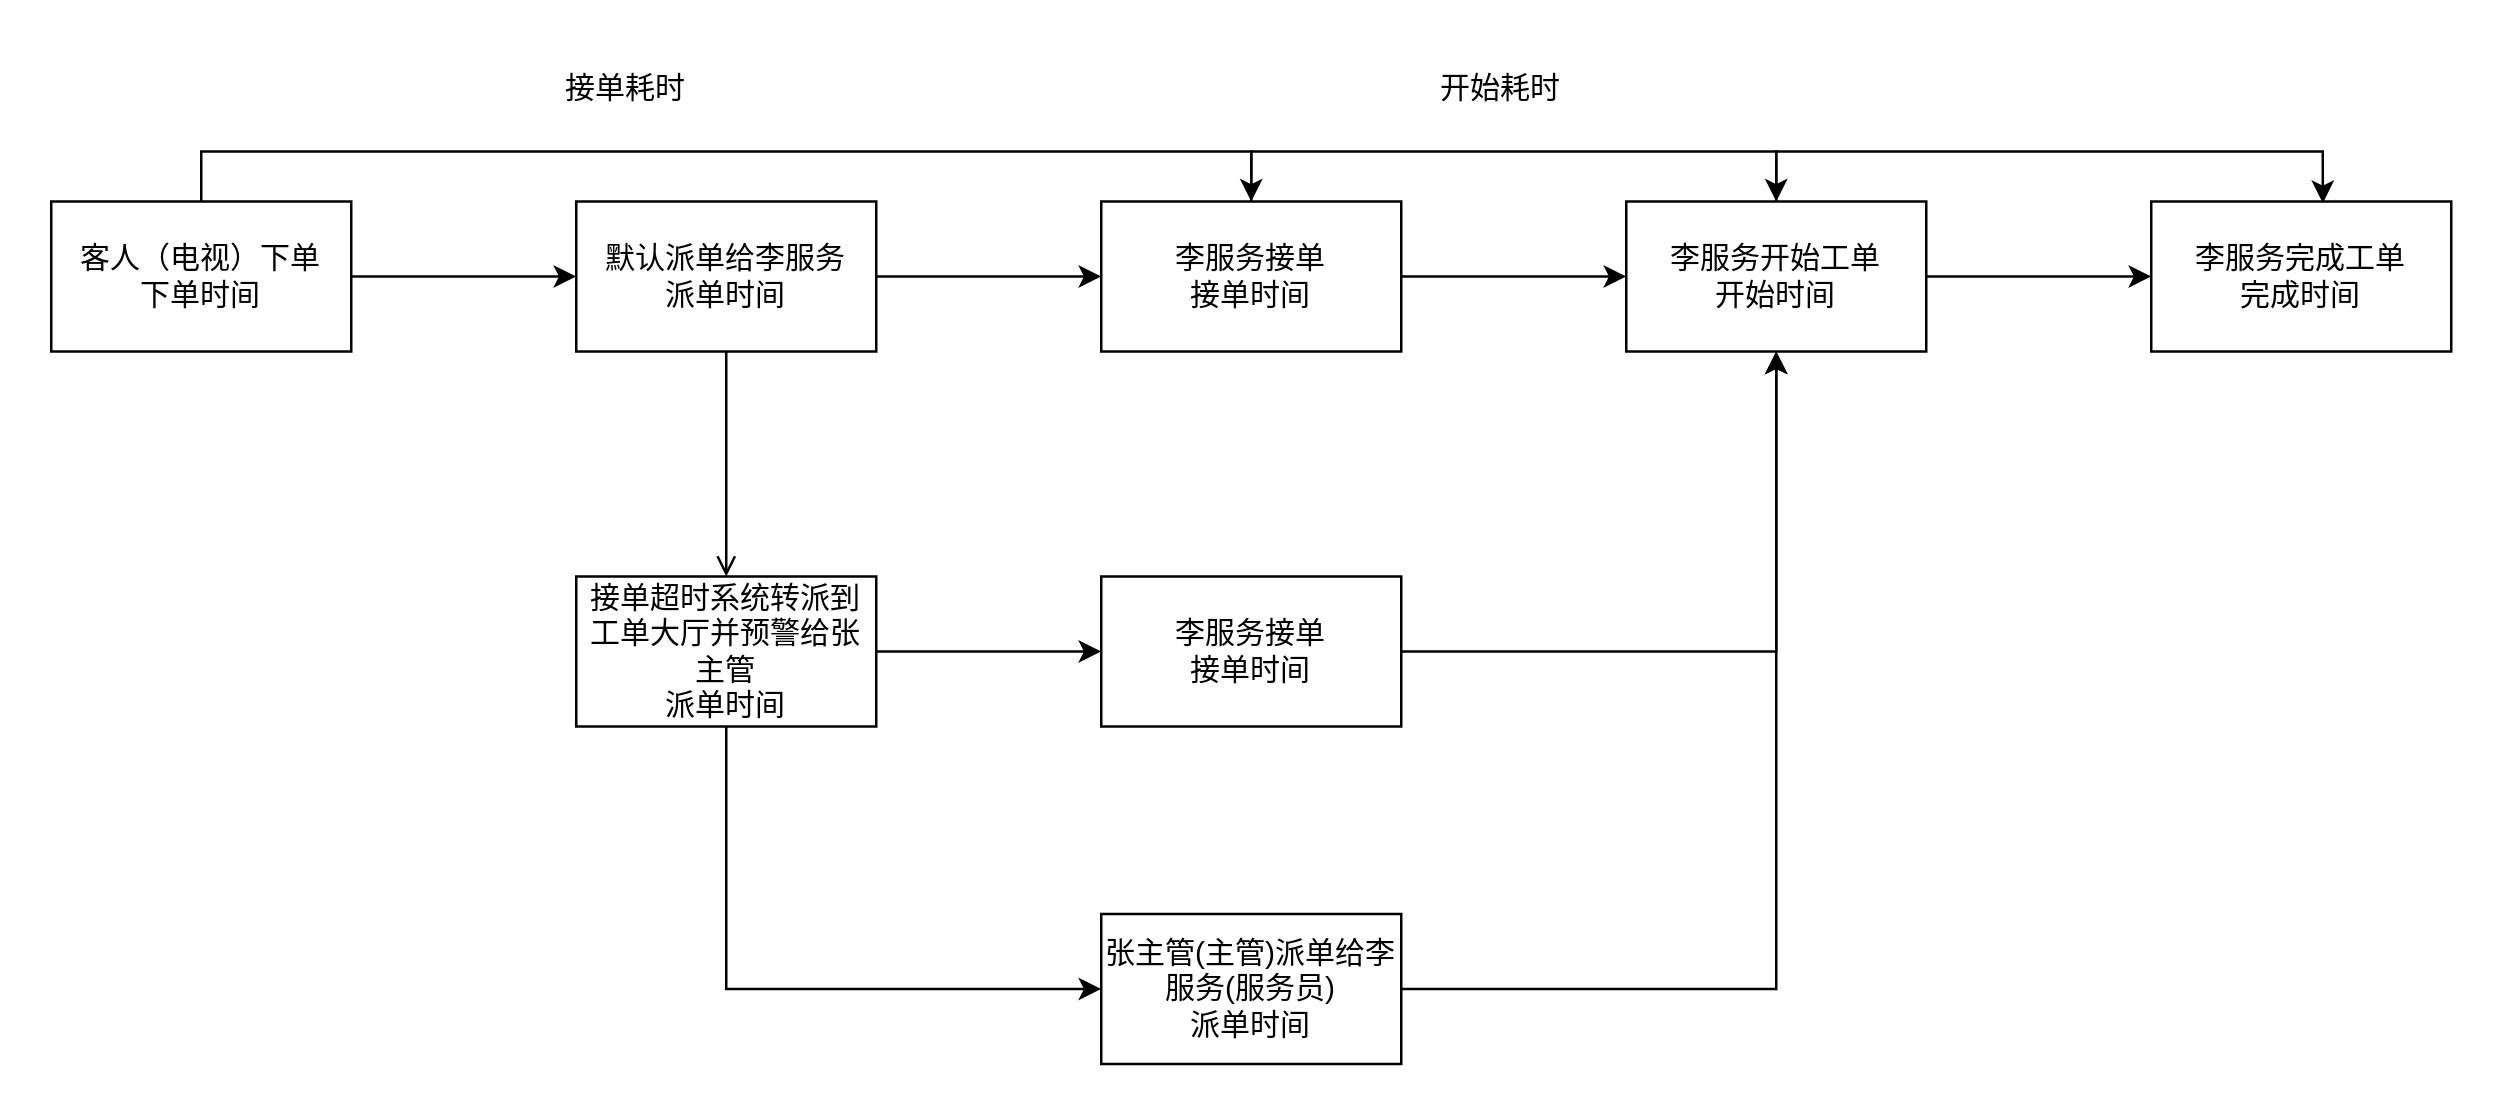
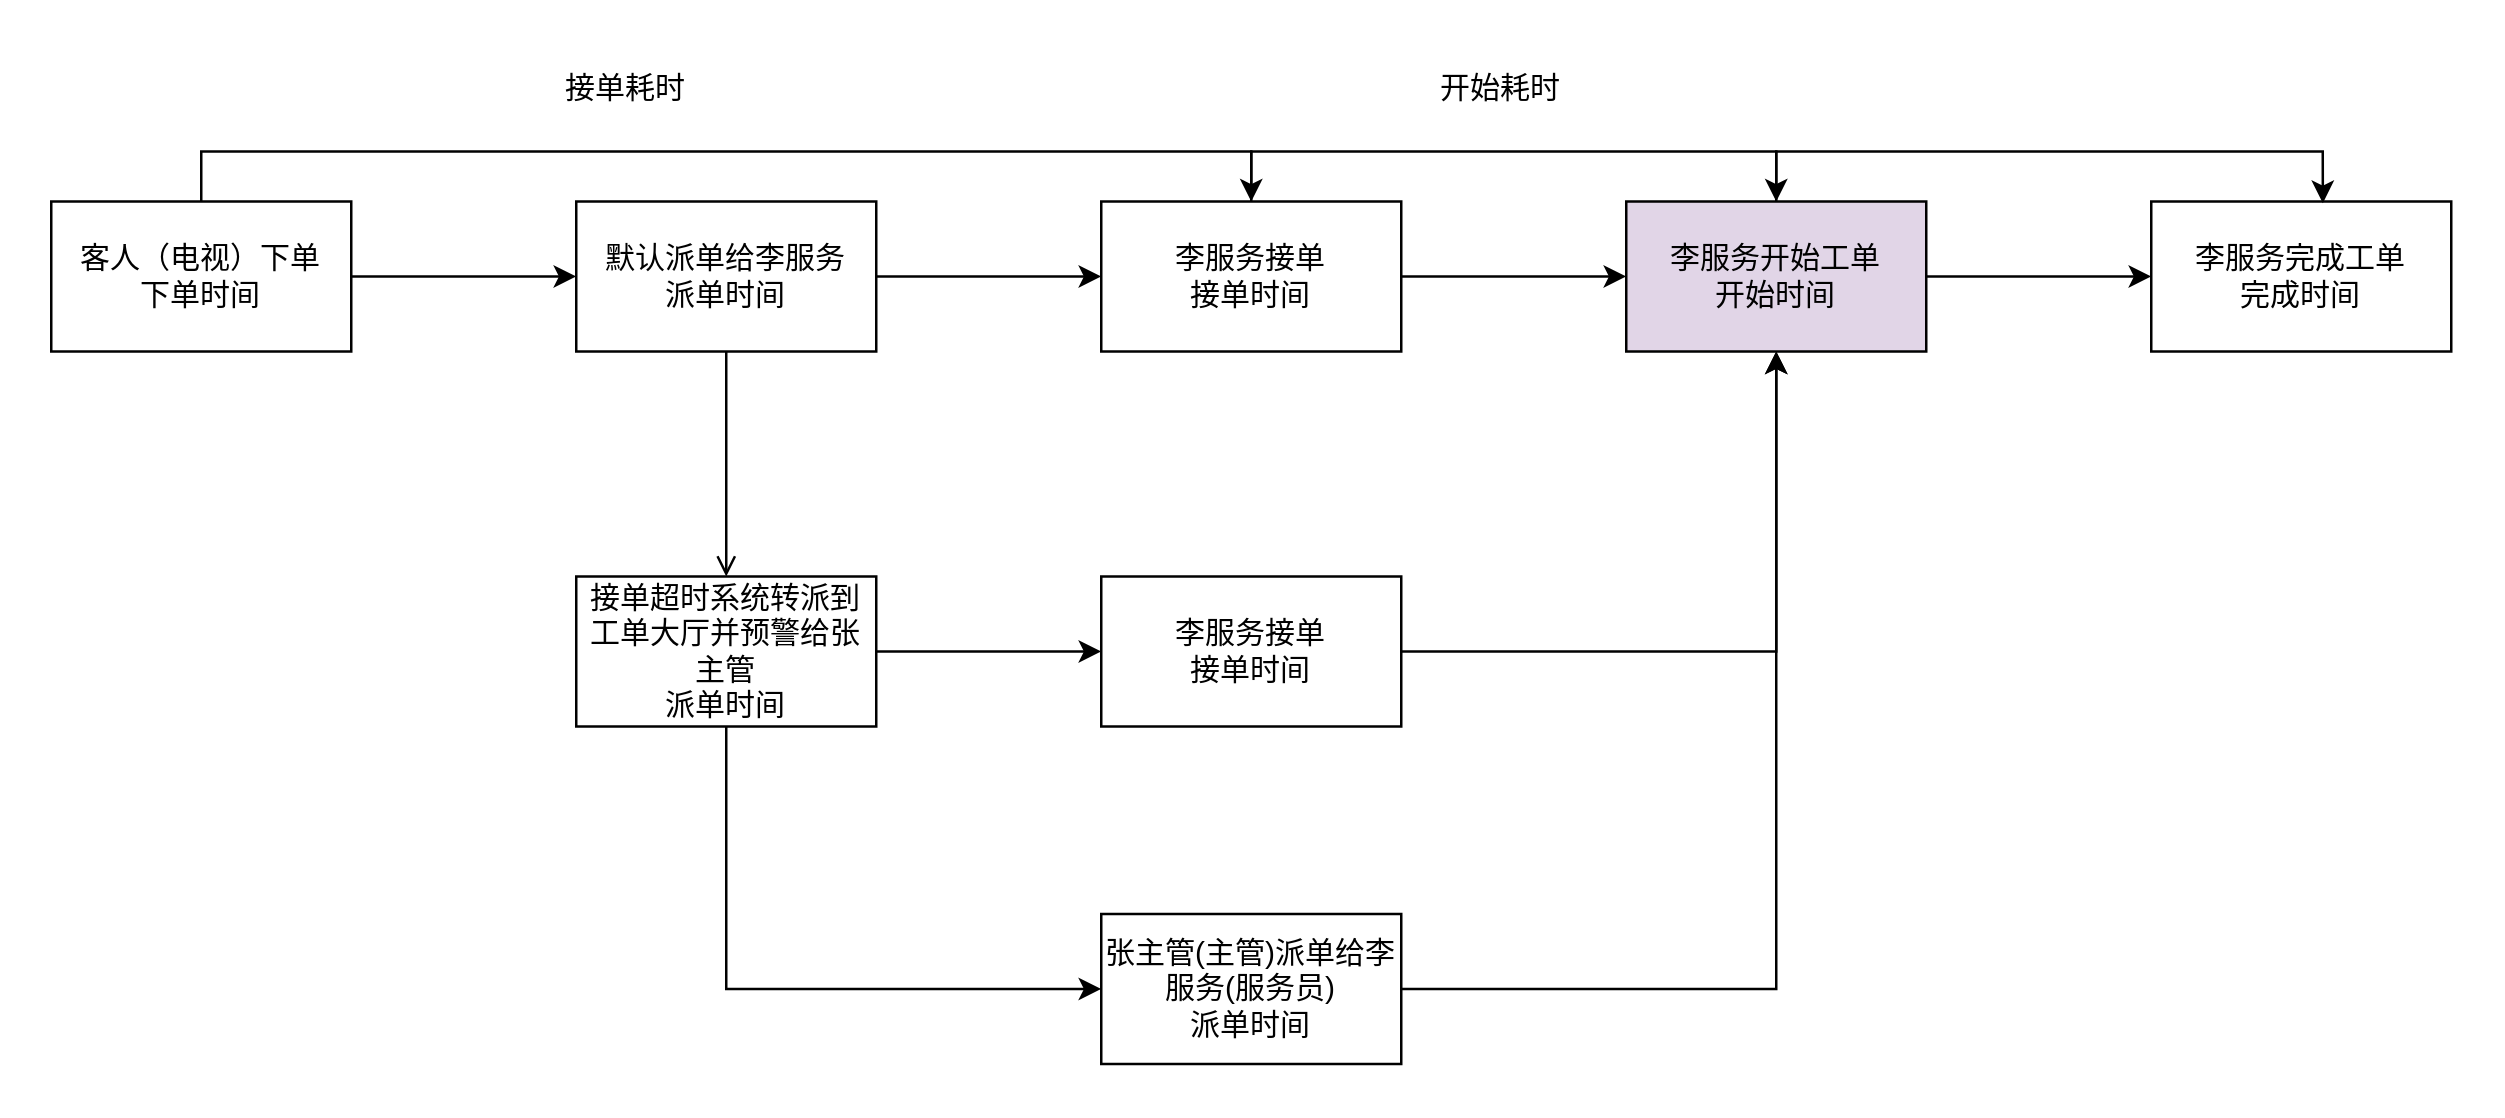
  <mxCell id="0" />
  <mxCell id="1" parent="0" />
  <mxCell id="2" style="edgeStyle=orthogonalEdgeStyle;rounded=0;orthogonalLoop=1;jettySize=auto;html=1;exitX=1;exitY=0.5;exitDx=0;exitDy=0;entryX=0;entryY=0.5;entryDx=0;entryDy=0;" edge="1" parent="1" source="4" target="7"><mxGeometry relative="1" as="geometry" /></mxCell>
  <mxCell id="3" style="edgeStyle=orthogonalEdgeStyle;rounded=0;orthogonalLoop=1;jettySize=auto;html=1;exitX=0.5;exitY=0;exitDx=0;exitDy=0;entryX=0.5;entryY=0;entryDx=0;entryDy=0;" edge="1" parent="1" source="4" target="10"><mxGeometry relative="1" as="geometry" /></mxCell>
  <mxCell id="4" value="客人（电视）下单&lt;div&gt;下单时间&lt;/div&gt;" style="rounded=0;whiteSpace=wrap;html=1;" vertex="1" parent="1"><mxGeometry x="20" y="80" width="120" height="60" as="geometry" /></mxCell>
  <mxCell id="5" style="edgeStyle=orthogonalEdgeStyle;rounded=0;orthogonalLoop=1;jettySize=auto;html=1;exitX=1;exitY=0.5;exitDx=0;exitDy=0;" edge="1" parent="1" source="7" target="10"><mxGeometry relative="1" as="geometry" /></mxCell>
  <mxCell id="6" style="edgeStyle=orthogonalEdgeStyle;rounded=0;orthogonalLoop=1;jettySize=auto;html=1;exitX=0.5;exitY=1;exitDx=0;exitDy=0;entryX=0.5;entryY=0;entryDx=0;entryDy=0;endArrow=open;" edge="1" parent="1" source="7" target="21"><mxGeometry relative="1" as="geometry" /></mxCell>
  <mxCell id="7" value="默认派单给李服务&lt;div&gt;派单时间&lt;/div&gt;" style="rounded=0;whiteSpace=wrap;html=1;" vertex="1" parent="1"><mxGeometry x="230" y="80" width="120" height="60" as="geometry" /></mxCell>
  <mxCell id="8" style="edgeStyle=orthogonalEdgeStyle;rounded=0;orthogonalLoop=1;jettySize=auto;html=1;exitX=0.5;exitY=0;exitDx=0;exitDy=0;entryX=0.5;entryY=0;entryDx=0;entryDy=0;" edge="1" parent="1" source="10" target="12"><mxGeometry relative="1" as="geometry" /></mxCell>
  <mxCell id="9" style="edgeStyle=orthogonalEdgeStyle;rounded=0;orthogonalLoop=1;jettySize=auto;html=1;exitX=1;exitY=0.5;exitDx=0;exitDy=0;entryX=0;entryY=0.5;entryDx=0;entryDy=0;" edge="1" parent="1" source="10" target="12"><mxGeometry relative="1" as="geometry" /></mxCell>
  <mxCell id="10" value="李服务接单&lt;div&gt;接单时间&lt;/div&gt;" style="rounded=0;whiteSpace=wrap;html=1;" vertex="1" parent="1"><mxGeometry x="440" y="80" width="120" height="60" as="geometry" /></mxCell>
  <mxCell id="11" style="edgeStyle=orthogonalEdgeStyle;rounded=0;orthogonalLoop=1;jettySize=auto;html=1;exitX=1;exitY=0.5;exitDx=0;exitDy=0;entryX=0;entryY=0.5;entryDx=0;entryDy=0;" edge="1" parent="1" source="12" target="13"><mxGeometry relative="1" as="geometry" /></mxCell>
- <mxCell id="12" value="&lt;div&gt;李服务开始工单&lt;/div&gt;&lt;div&gt;开始时间&lt;/div&gt;" style="rounded=0;whiteSpace=wrap;html=1;" vertex="1" parent="1"><mxGeometry x="650" y="80" width="120" height="60" as="geometry" /></mxCell>
+ <mxCell id="12" value="&lt;div&gt;李服务开始工单&lt;/div&gt;&lt;div&gt;开始时间&lt;/div&gt;" style="rounded=0;whiteSpace=wrap;html=1;fillColor=#e1d5e7;" vertex="1" parent="1"><mxGeometry x="650" y="80" width="120" height="60" as="geometry" /></mxCell>
  <mxCell id="13" value="&lt;div&gt;李服务完成工单&lt;/div&gt;&lt;div&gt;完成时间&lt;/div&gt;" style="rounded=0;whiteSpace=wrap;html=1;" vertex="1" parent="1"><mxGeometry x="860" y="80" width="120" height="60" as="geometry" /></mxCell>
  <mxCell id="14" style="edgeStyle=orthogonalEdgeStyle;rounded=0;orthogonalLoop=1;jettySize=auto;html=1;exitX=0.5;exitY=0;exitDx=0;exitDy=0;entryX=0.572;entryY=0.011;entryDx=0;entryDy=0;entryPerimeter=0;" edge="1" parent="1" source="12" target="13"><mxGeometry relative="1" as="geometry" /></mxCell>
  <mxCell id="15" value="开始耗时" style="text;html=1;align=center;verticalAlign=middle;whiteSpace=wrap;rounded=0;" vertex="1" parent="1"><mxGeometry x="570" y="20" width="60" height="30" as="geometry" /></mxCell>
  <mxCell id="16" value="接单耗时" style="text;html=1;align=center;verticalAlign=middle;whiteSpace=wrap;rounded=0;" vertex="1" parent="1"><mxGeometry x="220" y="20" width="60" height="30" as="geometry" /></mxCell>
  <mxCell id="17" style="edgeStyle=orthogonalEdgeStyle;rounded=0;orthogonalLoop=1;jettySize=auto;html=1;exitX=1;exitY=0.5;exitDx=0;exitDy=0;entryX=0.5;entryY=1;entryDx=0;entryDy=0;" edge="1" parent="1" source="18" target="12"><mxGeometry relative="1" as="geometry" /></mxCell>
  <mxCell id="18" value="张主管(主管)派单给李服务(服务员)&lt;div&gt;派单时间&lt;/div&gt;" style="rounded=0;whiteSpace=wrap;html=1;" vertex="1" parent="1"><mxGeometry x="440" y="365" width="120" height="60" as="geometry" /></mxCell>
  <mxCell id="19" style="edgeStyle=orthogonalEdgeStyle;rounded=0;orthogonalLoop=1;jettySize=auto;html=1;exitX=1;exitY=0.5;exitDx=0;exitDy=0;entryX=0;entryY=0.5;entryDx=0;entryDy=0;" edge="1" parent="1" source="21" target="23"><mxGeometry relative="1" as="geometry" /></mxCell>
  <mxCell id="20" style="edgeStyle=orthogonalEdgeStyle;rounded=0;orthogonalLoop=1;jettySize=auto;html=1;exitX=0.5;exitY=1;exitDx=0;exitDy=0;entryX=0;entryY=0.5;entryDx=0;entryDy=0;" edge="1" parent="1" source="21" target="18"><mxGeometry relative="1" as="geometry" /></mxCell>
  <mxCell id="21" value="接单超时系统转派到工单大厅并预警给张主管&lt;div&gt;派单时间&lt;/div&gt;" style="rounded=0;whiteSpace=wrap;html=1;" vertex="1" parent="1"><mxGeometry x="230" y="230" width="120" height="60" as="geometry" /></mxCell>
  <mxCell id="22" style="edgeStyle=orthogonalEdgeStyle;rounded=0;orthogonalLoop=1;jettySize=auto;html=1;exitX=1;exitY=0.5;exitDx=0;exitDy=0;" edge="1" parent="1" source="23" target="12"><mxGeometry relative="1" as="geometry" /></mxCell>
  <mxCell id="23" value="李服务接单&lt;div&gt;接单时间&lt;/div&gt;" style="rounded=0;whiteSpace=wrap;html=1;" vertex="1" parent="1"><mxGeometry x="440" y="230" width="120" height="60" as="geometry" /></mxCell>
